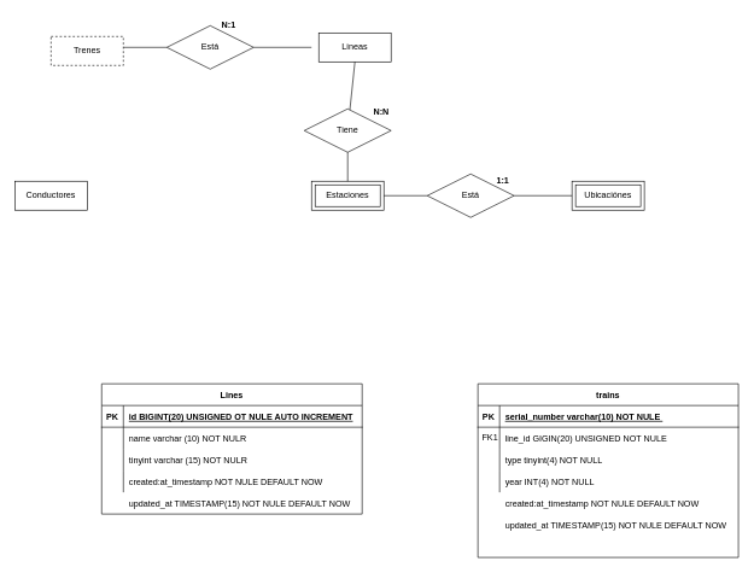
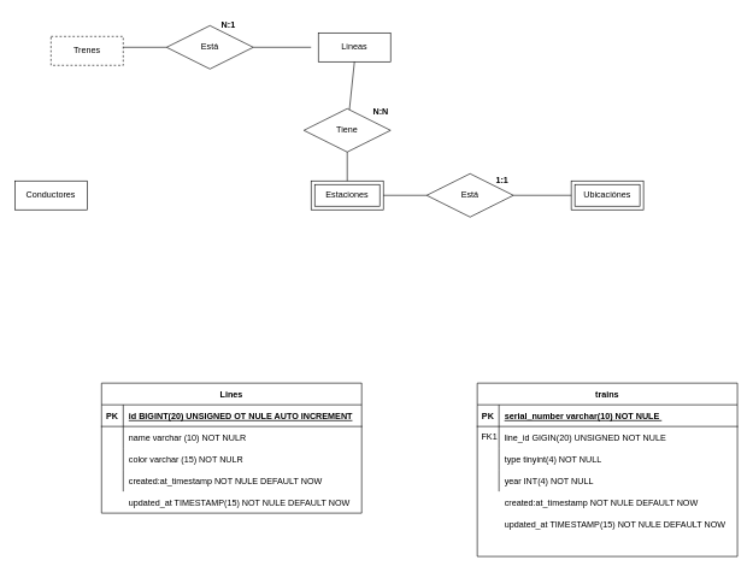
  <mxCell id="0" />
  <mxCell id="1" parent="0" />
  <mxCell id="2" value="Lineas" style="whiteSpace=wrap;html=1;align=center;" vertex="1" parent="1"><mxGeometry x="440" y="45" width="100" height="40" as="geometry" /></mxCell>
  <mxCell id="3" value="Trenes" style="whiteSpace=wrap;html=1;align=center;dashed=1;" vertex="1" parent="1"><mxGeometry x="70" y="50" width="100" height="40" as="geometry" /></mxCell>
  <mxCell id="4" value="Estaciones" style="shape=ext;margin=3;double=1;whiteSpace=wrap;html=1;align=center;" vertex="1" parent="1"><mxGeometry x="430" y="250" width="100" height="40" as="geometry" /></mxCell>
  <mxCell id="5" value="Ubicaciónes" style="shape=ext;margin=3;double=1;whiteSpace=wrap;html=1;align=center;" vertex="1" parent="1"><mxGeometry x="790" y="250" width="100" height="40" as="geometry" /></mxCell>
  <mxCell id="6" value="" style="line;strokeWidth=1;rotatable=0;dashed=0;labelPosition=right;align=left;verticalAlign=middle;spacingTop=0;spacingLeft=6;points=[];portConstraint=eastwest;" vertex="1" parent="1"><mxGeometry x="170" y="60" width="60" height="10" as="geometry" /></mxCell>
  <mxCell id="7" value="" style="endArrow=none;html=1;rounded=0;exitX=0.5;exitY=1;exitDx=0;exitDy=0;" edge="1" parent="1" source="2" target="10"><mxGeometry relative="1" as="geometry"><mxPoint x="480" y="160" as="sourcePoint" /><mxPoint x="480" y="140" as="targetPoint" /></mxGeometry></mxCell>
  <mxCell id="8" value="Está" style="shape=rhombus;perimeter=rhombusPerimeter;whiteSpace=wrap;html=1;align=center;" vertex="1" parent="1"><mxGeometry x="230" y="35" width="120" height="60" as="geometry" /></mxCell>
  <mxCell id="9" value="" style="line;strokeWidth=1;rotatable=0;dashed=0;labelPosition=right;align=left;verticalAlign=middle;spacingTop=0;spacingLeft=6;points=[];portConstraint=eastwest;" vertex="1" parent="1"><mxGeometry x="350" y="60" width="80" height="10" as="geometry" /></mxCell>
  <mxCell id="10" value="Tiene" style="shape=rhombus;perimeter=rhombusPerimeter;whiteSpace=wrap;html=1;align=center;" vertex="1" parent="1"><mxGeometry x="420" y="150" width="120" height="60" as="geometry" /></mxCell>
  <mxCell id="11" value="" style="endArrow=none;html=1;rounded=0;exitX=0.5;exitY=1;exitDx=0;exitDy=0;entryX=0.5;entryY=0;entryDx=0;entryDy=0;" edge="1" parent="1" source="10" target="4"><mxGeometry relative="1" as="geometry"><mxPoint x="600" y="160" as="sourcePoint" /><mxPoint x="600" y="225" as="targetPoint" /></mxGeometry></mxCell>
  <mxCell id="12" value="" style="line;strokeWidth=1;rotatable=0;dashed=0;labelPosition=right;align=left;verticalAlign=middle;spacingTop=0;spacingLeft=6;points=[];portConstraint=eastwest;" vertex="1" parent="1"><mxGeometry x="530" y="265" width="60" height="10" as="geometry" /></mxCell>
  <mxCell id="13" value="Está" style="shape=rhombus;perimeter=rhombusPerimeter;whiteSpace=wrap;html=1;align=center;" vertex="1" parent="1"><mxGeometry x="590" y="240" width="120" height="60" as="geometry" /></mxCell>
  <mxCell id="14" value="" style="line;strokeWidth=1;rotatable=0;dashed=0;labelPosition=right;align=left;verticalAlign=middle;spacingTop=0;spacingLeft=6;points=[];portConstraint=eastwest;" vertex="1" parent="1"><mxGeometry x="710" y="265" width="80" height="10" as="geometry" /></mxCell>
  <mxCell id="15" value="Conductores" style="whiteSpace=wrap;html=1;align=center;" vertex="1" parent="1"><mxGeometry x="20" y="250" width="100" height="40" as="geometry" /></mxCell>
  <mxCell id="16" value="N:1" style="text;strokeColor=none;fillColor=none;spacingLeft=4;spacingRight=4;overflow=hidden;rotatable=0;points=[[0,0.5],[1,0.5]];portConstraint=eastwest;fontSize=12;fontStyle=1" vertex="1" parent="1"><mxGeometry x="300" y="20" width="40" height="30" as="geometry" /></mxCell>
  <mxCell id="17" value="1:1" style="text;strokeColor=none;fillColor=none;spacingLeft=4;spacingRight=4;overflow=hidden;rotatable=0;points=[[0,0.5],[1,0.5]];portConstraint=eastwest;fontSize=12;fontStyle=1" vertex="1" parent="1"><mxGeometry x="680" y="235" width="40" height="30" as="geometry" /></mxCell>
  <mxCell id="18" value="N:N" style="text;strokeColor=none;fillColor=none;spacingLeft=4;spacingRight=4;overflow=hidden;rotatable=0;points=[[0,0.5],[1,0.5]];portConstraint=eastwest;fontSize=12;fontStyle=1" vertex="1" parent="1"><mxGeometry x="510" y="140" width="40" height="30" as="geometry" /></mxCell>
  <mxCell id="19" value="Lines" style="shape=table;startSize=30;container=1;collapsible=1;childLayout=tableLayout;fixedRows=1;rowLines=0;fontStyle=1;align=center;resizeLast=1;" vertex="1" parent="1"><mxGeometry x="140" y="530" width="360" height="180" as="geometry"><mxRectangle x="480" y="800" width="70" height="30" as="alternateBounds" /></mxGeometry></mxCell>
  <mxCell id="20" value="" style="shape=tableRow;horizontal=0;startSize=0;swimlaneHead=0;swimlaneBody=0;fillColor=none;collapsible=0;dropTarget=0;points=[[0,0.5],[1,0.5]];portConstraint=eastwest;top=0;left=0;right=0;bottom=1;" vertex="1" parent="19"><mxGeometry y="30" width="360" height="30" as="geometry" /></mxCell>
  <mxCell id="21" value="PK" style="shape=partialRectangle;connectable=0;fillColor=none;top=0;left=0;bottom=0;right=0;fontStyle=1;overflow=hidden;" vertex="1" parent="20"><mxGeometry width="30" height="30" as="geometry"><mxRectangle width="30" height="30" as="alternateBounds" /></mxGeometry></mxCell>
  <mxCell id="22" value="id BIGINT(20) UNSIGNED OT NULE AUTO INCREMENT" style="shape=partialRectangle;connectable=0;fillColor=none;top=0;left=0;bottom=0;right=0;align=left;spacingLeft=6;fontStyle=5;overflow=hidden;" vertex="1" parent="20"><mxGeometry x="30" width="330" height="30" as="geometry"><mxRectangle width="330" height="30" as="alternateBounds" /></mxGeometry></mxCell>
  <mxCell id="23" value="" style="shape=tableRow;horizontal=0;startSize=0;swimlaneHead=0;swimlaneBody=0;fillColor=none;collapsible=0;dropTarget=0;points=[[0,0.5],[1,0.5]];portConstraint=eastwest;top=0;left=0;right=0;bottom=0;" vertex="1" parent="19"><mxGeometry y="60" width="360" height="30" as="geometry" /></mxCell>
  <mxCell id="24" value="" style="shape=partialRectangle;connectable=0;fillColor=none;top=0;left=0;bottom=0;right=0;editable=1;overflow=hidden;" vertex="1" parent="23"><mxGeometry width="30" height="30" as="geometry"><mxRectangle width="30" height="30" as="alternateBounds" /></mxGeometry></mxCell>
  <mxCell id="25" value="name varchar (10) NOT NULR" style="shape=partialRectangle;connectable=0;fillColor=none;top=0;left=0;bottom=0;right=0;align=left;spacingLeft=6;overflow=hidden;" vertex="1" parent="23"><mxGeometry x="30" width="330" height="30" as="geometry"><mxRectangle width="330" height="30" as="alternateBounds" /></mxGeometry></mxCell>
  <mxCell id="26" value="" style="shape=tableRow;horizontal=0;startSize=0;swimlaneHead=0;swimlaneBody=0;fillColor=none;collapsible=0;dropTarget=0;points=[[0,0.5],[1,0.5]];portConstraint=eastwest;top=0;left=0;right=0;bottom=0;" vertex="1" parent="19"><mxGeometry y="90" width="360" height="30" as="geometry" /></mxCell>
  <mxCell id="27" value="" style="shape=partialRectangle;connectable=0;fillColor=none;top=0;left=0;bottom=0;right=0;editable=1;overflow=hidden;" vertex="1" parent="26"><mxGeometry width="30" height="30" as="geometry"><mxRectangle width="30" height="30" as="alternateBounds" /></mxGeometry></mxCell>
- <mxCell id="28" value="tinyint varchar (15) NOT NULR" style="shape=partialRectangle;connectable=0;fillColor=none;top=0;left=0;bottom=0;right=0;align=left;spacingLeft=6;overflow=hidden;" vertex="1" parent="26"><mxGeometry x="30" width="330" height="30" as="geometry"><mxRectangle width="330" height="30" as="alternateBounds" /></mxGeometry></mxCell>
+ <mxCell id="28" value="color varchar (15) NOT NULR" style="shape=partialRectangle;connectable=0;fillColor=none;top=0;left=0;bottom=0;right=0;align=left;spacingLeft=6;overflow=hidden;" vertex="1" parent="26"><mxGeometry x="30" width="330" height="30" as="geometry"><mxRectangle width="330" height="30" as="alternateBounds" /></mxGeometry></mxCell>
  <mxCell id="29" value="" style="shape=tableRow;horizontal=0;startSize=0;swimlaneHead=0;swimlaneBody=0;fillColor=none;collapsible=0;dropTarget=0;points=[[0,0.5],[1,0.5]];portConstraint=eastwest;top=0;left=0;right=0;bottom=0;" vertex="1" parent="19"><mxGeometry y="120" width="360" height="30" as="geometry" /></mxCell>
  <mxCell id="30" value="" style="shape=partialRectangle;connectable=0;fillColor=none;top=0;left=0;bottom=0;right=0;editable=1;overflow=hidden;" vertex="1" parent="29"><mxGeometry width="30" height="30" as="geometry"><mxRectangle width="30" height="30" as="alternateBounds" /></mxGeometry></mxCell>
  <mxCell id="31" value="created:at_timestamp NOT NULE DEFAULT NOW" style="shape=partialRectangle;connectable=0;fillColor=none;top=0;left=0;bottom=0;right=0;align=left;spacingLeft=6;overflow=hidden;" vertex="1" parent="29"><mxGeometry x="30" width="330" height="30" as="geometry"><mxRectangle width="330" height="30" as="alternateBounds" /></mxGeometry></mxCell>
  <mxCell id="32" value="updated_at TIMESTAMP(15) NOT NULE DEFAULT NOW" style="shape=partialRectangle;connectable=0;fillColor=none;top=0;left=0;bottom=0;right=0;align=left;spacingLeft=6;overflow=hidden;" vertex="1" parent="1"><mxGeometry x="170" y="680" width="330" height="30" as="geometry"><mxRectangle width="330" height="30" as="alternateBounds" /></mxGeometry></mxCell>
  <mxCell id="33" value="trains" style="shape=table;startSize=30;container=1;collapsible=1;childLayout=tableLayout;fixedRows=1;rowLines=0;fontStyle=1;align=center;resizeLast=1;" vertex="1" parent="1"><mxGeometry x="660" y="530" width="360" height="240" as="geometry"><mxRectangle x="480" y="800" width="70" height="30" as="alternateBounds" /></mxGeometry></mxCell>
  <mxCell id="34" value="" style="shape=tableRow;horizontal=0;startSize=0;swimlaneHead=0;swimlaneBody=0;fillColor=none;collapsible=0;dropTarget=0;points=[[0,0.5],[1,0.5]];portConstraint=eastwest;top=0;left=0;right=0;bottom=1;" vertex="1" parent="33"><mxGeometry y="30" width="360" height="30" as="geometry" /></mxCell>
  <mxCell id="35" value="PK" style="shape=partialRectangle;connectable=0;fillColor=none;top=0;left=0;bottom=0;right=0;fontStyle=1;overflow=hidden;" vertex="1" parent="34"><mxGeometry width="30" height="30" as="geometry"><mxRectangle width="30" height="30" as="alternateBounds" /></mxGeometry></mxCell>
  <mxCell id="36" value="serial_number varchar(10) NOT NULE " style="shape=partialRectangle;connectable=0;fillColor=none;top=0;left=0;bottom=0;right=0;align=left;spacingLeft=6;fontStyle=5;overflow=hidden;" vertex="1" parent="34"><mxGeometry x="30" width="330" height="30" as="geometry"><mxRectangle width="330" height="30" as="alternateBounds" /></mxGeometry></mxCell>
  <mxCell id="37" value="" style="shape=tableRow;horizontal=0;startSize=0;swimlaneHead=0;swimlaneBody=0;fillColor=none;collapsible=0;dropTarget=0;points=[[0,0.5],[1,0.5]];portConstraint=eastwest;top=0;left=0;right=0;bottom=0;" vertex="1" parent="33"><mxGeometry y="60" width="360" height="30" as="geometry" /></mxCell>
  <mxCell id="38" value="" style="shape=partialRectangle;connectable=0;fillColor=none;top=0;left=0;bottom=0;right=0;editable=1;overflow=hidden;" vertex="1" parent="37"><mxGeometry width="30" height="30" as="geometry"><mxRectangle width="30" height="30" as="alternateBounds" /></mxGeometry></mxCell>
  <mxCell id="39" value="line_id GIGIN(20) UNSIGNED NOT NULE" style="shape=partialRectangle;connectable=0;fillColor=none;top=0;left=0;bottom=0;right=0;align=left;spacingLeft=6;overflow=hidden;" vertex="1" parent="37"><mxGeometry x="30" width="330" height="30" as="geometry"><mxRectangle width="330" height="30" as="alternateBounds" /></mxGeometry></mxCell>
  <mxCell id="40" value="" style="shape=tableRow;horizontal=0;startSize=0;swimlaneHead=0;swimlaneBody=0;fillColor=none;collapsible=0;dropTarget=0;points=[[0,0.5],[1,0.5]];portConstraint=eastwest;top=0;left=0;right=0;bottom=0;" vertex="1" parent="33"><mxGeometry y="90" width="360" height="30" as="geometry" /></mxCell>
  <mxCell id="41" value="" style="shape=partialRectangle;connectable=0;fillColor=none;top=0;left=0;bottom=0;right=0;editable=1;overflow=hidden;" vertex="1" parent="40"><mxGeometry width="30" height="30" as="geometry"><mxRectangle width="30" height="30" as="alternateBounds" /></mxGeometry></mxCell>
  <mxCell id="42" value="type tinyint(4) NOT NULL" style="shape=partialRectangle;connectable=0;fillColor=none;top=0;left=0;bottom=0;right=0;align=left;spacingLeft=6;overflow=hidden;" vertex="1" parent="40"><mxGeometry x="30" width="330" height="30" as="geometry"><mxRectangle width="330" height="30" as="alternateBounds" /></mxGeometry></mxCell>
  <mxCell id="43" value="" style="shape=tableRow;horizontal=0;startSize=0;swimlaneHead=0;swimlaneBody=0;fillColor=none;collapsible=0;dropTarget=0;points=[[0,0.5],[1,0.5]];portConstraint=eastwest;top=0;left=0;right=0;bottom=0;" vertex="1" parent="33"><mxGeometry y="120" width="360" height="30" as="geometry" /></mxCell>
  <mxCell id="44" value="" style="shape=partialRectangle;connectable=0;fillColor=none;top=0;left=0;bottom=0;right=0;editable=1;overflow=hidden;" vertex="1" parent="43"><mxGeometry width="30" height="30" as="geometry"><mxRectangle width="30" height="30" as="alternateBounds" /></mxGeometry></mxCell>
  <mxCell id="45" value="year INT(4) NOT NULL" style="shape=partialRectangle;connectable=0;fillColor=none;top=0;left=0;bottom=0;right=0;align=left;spacingLeft=6;overflow=hidden;" vertex="1" parent="43"><mxGeometry x="30" width="330" height="30" as="geometry"><mxRectangle width="330" height="30" as="alternateBounds" /></mxGeometry></mxCell>
  <mxCell id="46" value="created:at_timestamp NOT NULE DEFAULT NOW" style="shape=partialRectangle;connectable=0;fillColor=none;top=0;left=0;bottom=0;right=0;align=left;spacingLeft=6;overflow=hidden;" vertex="1" parent="1"><mxGeometry x="690" y="680" width="330" height="30" as="geometry"><mxRectangle width="330" height="30" as="alternateBounds" /></mxGeometry></mxCell>
  <mxCell id="47" value="FK1" style="text;strokeColor=none;fillColor=none;spacingLeft=4;spacingRight=4;overflow=hidden;rotatable=0;points=[[0,0.5],[1,0.5]];portConstraint=eastwest;fontSize=12;" vertex="1" parent="1"><mxGeometry x="660" y="590" width="40" height="30" as="geometry" /></mxCell>
  <mxCell id="48" value="updated_at TIMESTAMP(15) NOT NULE DEFAULT NOW" style="shape=partialRectangle;connectable=0;fillColor=none;top=0;left=0;bottom=0;right=0;align=left;spacingLeft=6;overflow=hidden;" vertex="1" parent="1"><mxGeometry x="690" y="710" width="330" height="30" as="geometry"><mxRectangle width="330" height="30" as="alternateBounds" /></mxGeometry></mxCell>
